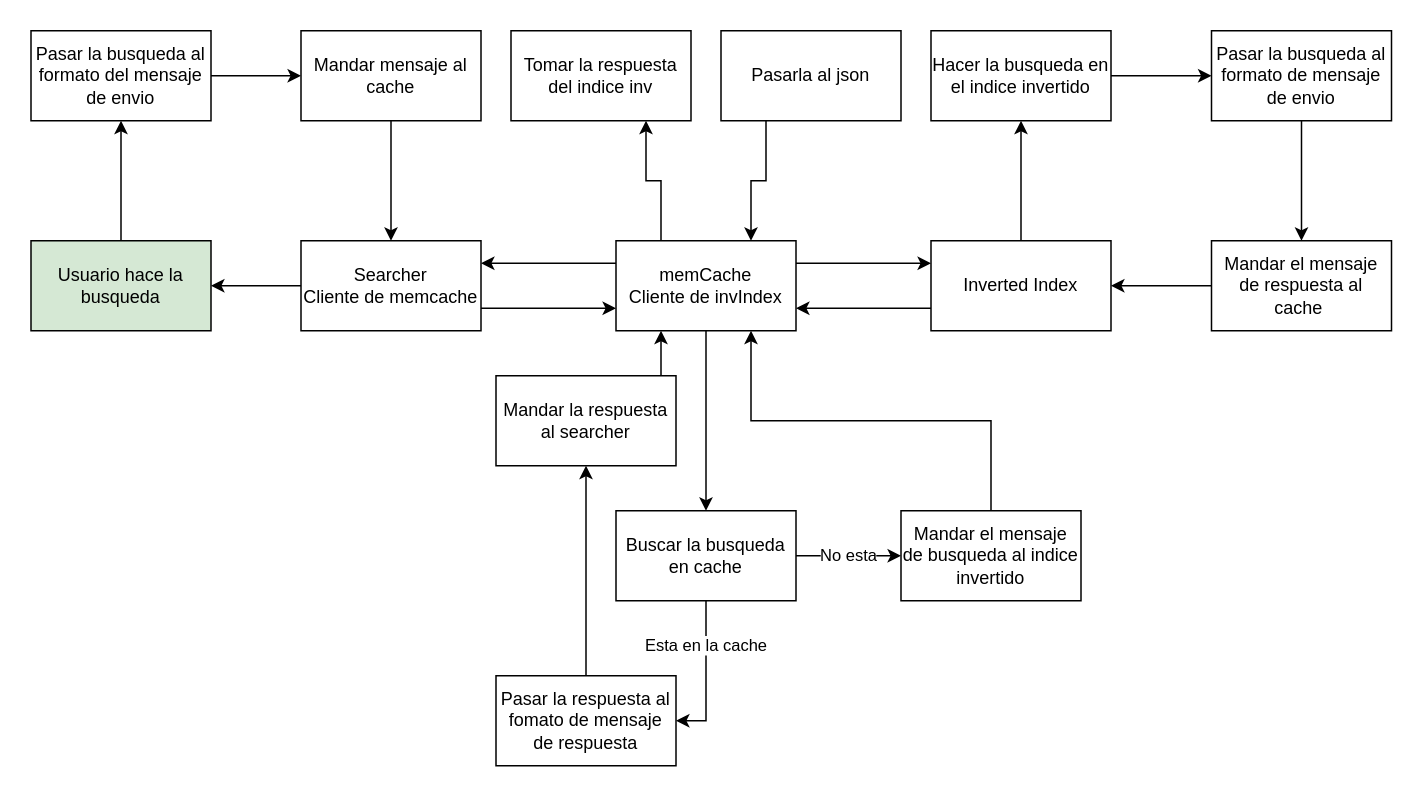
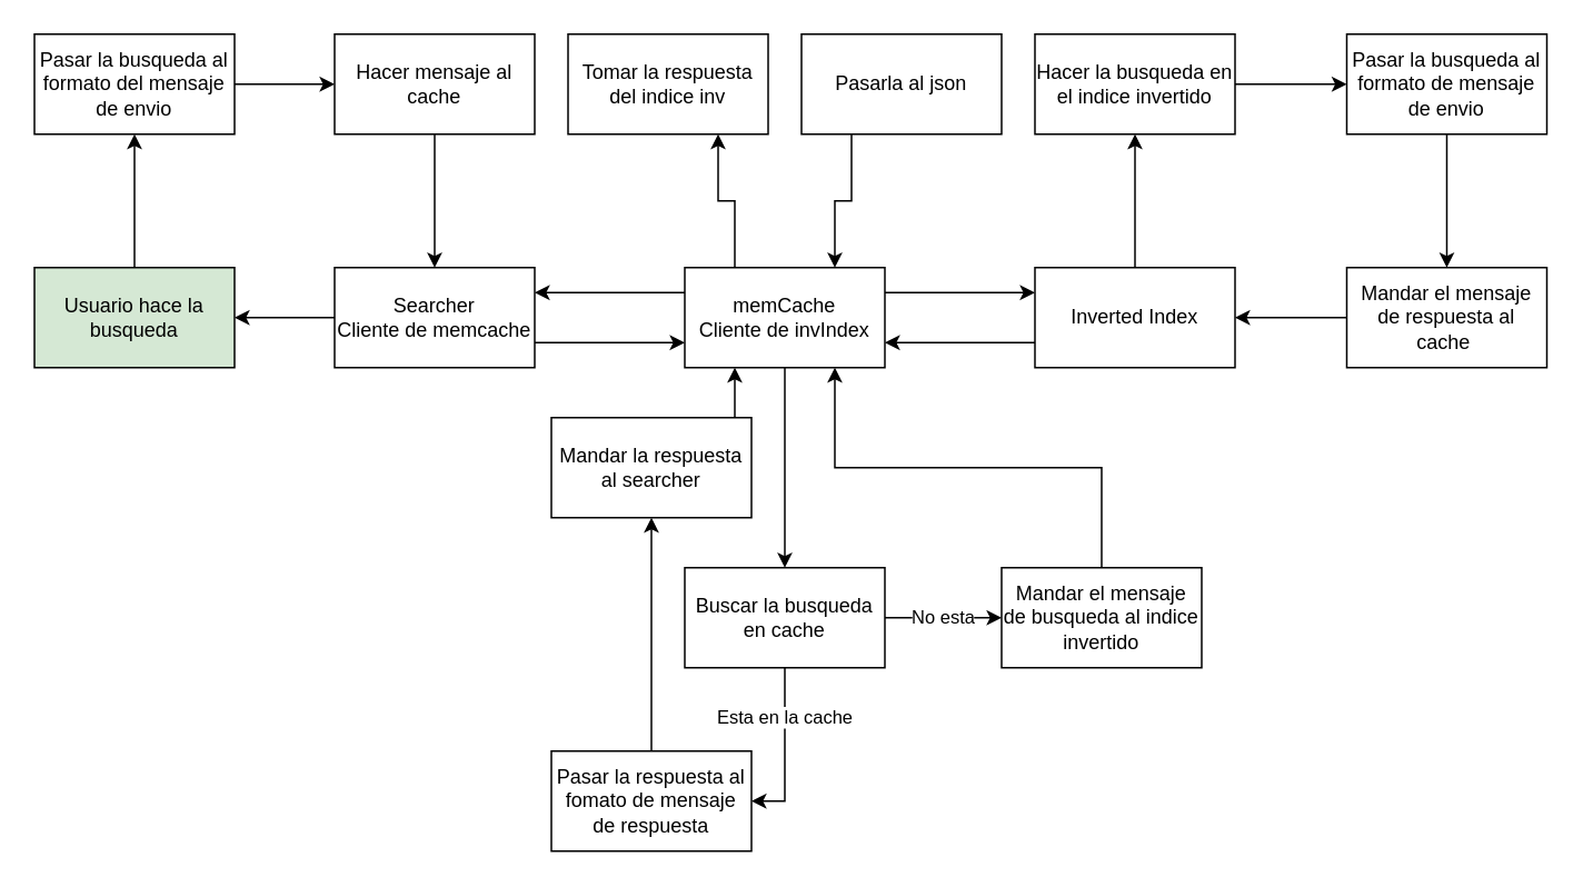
  <mxCell id="0" />
  <mxCell id="1" parent="0" />
  <mxCell id="2" style="edgeStyle=orthogonalEdgeStyle;rounded=0;orthogonalLoop=1;jettySize=auto;html=1;exitX=0;exitY=0.5;exitDx=0;exitDy=0;entryX=1;entryY=0.5;entryDx=0;entryDy=0;" edge="1" parent="1" source="4" target="6"><mxGeometry relative="1" as="geometry" /></mxCell>
  <mxCell id="3" style="edgeStyle=orthogonalEdgeStyle;rounded=0;orthogonalLoop=1;jettySize=auto;html=1;exitX=1;exitY=0.75;exitDx=0;exitDy=0;entryX=0;entryY=0.75;entryDx=0;entryDy=0;" edge="1" parent="1" source="4" target="15"><mxGeometry relative="1" as="geometry" /></mxCell>
  <mxCell id="4" value="Searcher&lt;br&gt;Cliente de memcache" style="rounded=0;whiteSpace=wrap;html=1;" vertex="1" parent="1"><mxGeometry x="200" y="160" width="120" height="60" as="geometry" /></mxCell>
  <mxCell id="5" style="edgeStyle=orthogonalEdgeStyle;rounded=0;orthogonalLoop=1;jettySize=auto;html=1;exitX=0.5;exitY=0;exitDx=0;exitDy=0;entryX=0.5;entryY=1;entryDx=0;entryDy=0;" edge="1" parent="1" source="6" target="8"><mxGeometry relative="1" as="geometry" /></mxCell>
  <mxCell id="6" value="Usuario hace la busqueda" style="rounded=0;whiteSpace=wrap;html=1;fillColor=#d5e8d4;" vertex="1" parent="1"><mxGeometry x="20" y="160" width="120" height="60" as="geometry" /></mxCell>
  <mxCell id="7" style="edgeStyle=orthogonalEdgeStyle;rounded=0;orthogonalLoop=1;jettySize=auto;html=1;exitX=1;exitY=0.5;exitDx=0;exitDy=0;entryX=0;entryY=0.5;entryDx=0;entryDy=0;" edge="1" parent="1" source="8" target="10"><mxGeometry relative="1" as="geometry" /></mxCell>
  <mxCell id="8" value="Pasar la busqueda al formato del mensaje de envio" style="rounded=0;whiteSpace=wrap;html=1;" vertex="1" parent="1"><mxGeometry x="20" y="20" width="120" height="60" as="geometry" /></mxCell>
  <mxCell id="9" style="edgeStyle=orthogonalEdgeStyle;rounded=0;orthogonalLoop=1;jettySize=auto;html=1;exitX=0.5;exitY=1;exitDx=0;exitDy=0;entryX=0.5;entryY=0;entryDx=0;entryDy=0;" edge="1" parent="1" source="10" target="4"><mxGeometry relative="1" as="geometry" /></mxCell>
- <mxCell id="10" value="Mandar mensaje al cache" style="rounded=0;whiteSpace=wrap;html=1;" vertex="1" parent="1"><mxGeometry x="200" y="20" width="120" height="60" as="geometry" /></mxCell>
+ <mxCell id="10" value="Hacer mensaje al cache" style="rounded=0;whiteSpace=wrap;html=1;" vertex="1" parent="1"><mxGeometry x="200" y="20" width="120" height="60" as="geometry" /></mxCell>
  <mxCell id="11" style="edgeStyle=orthogonalEdgeStyle;rounded=0;orthogonalLoop=1;jettySize=auto;html=1;exitX=0.5;exitY=1;exitDx=0;exitDy=0;entryX=0.5;entryY=0;entryDx=0;entryDy=0;" edge="1" parent="1" source="15" target="18"><mxGeometry relative="1" as="geometry" /></mxCell>
  <mxCell id="12" style="edgeStyle=orthogonalEdgeStyle;rounded=0;orthogonalLoop=1;jettySize=auto;html=1;exitX=0;exitY=0.25;exitDx=0;exitDy=0;entryX=1;entryY=0.25;entryDx=0;entryDy=0;" edge="1" parent="1" source="15" target="4"><mxGeometry relative="1" as="geometry" /></mxCell>
  <mxCell id="13" style="edgeStyle=orthogonalEdgeStyle;rounded=0;orthogonalLoop=1;jettySize=auto;html=1;exitX=1;exitY=0.25;exitDx=0;exitDy=0;entryX=0;entryY=0.25;entryDx=0;entryDy=0;" edge="1" parent="1" source="15" target="27"><mxGeometry relative="1" as="geometry" /></mxCell>
  <mxCell id="14" style="edgeStyle=orthogonalEdgeStyle;rounded=0;orthogonalLoop=1;jettySize=auto;html=1;exitX=0.25;exitY=0;exitDx=0;exitDy=0;entryX=0.75;entryY=1;entryDx=0;entryDy=0;" edge="1" parent="1" source="15" target="34"><mxGeometry relative="1" as="geometry" /></mxCell>
  <mxCell id="15" value="memCache&lt;br&gt;Cliente de invIndex" style="rounded=0;whiteSpace=wrap;html=1;" vertex="1" parent="1"><mxGeometry x="410" y="160" width="120" height="60" as="geometry" /></mxCell>
  <mxCell id="16" value="Esta en la cache" style="edgeStyle=orthogonalEdgeStyle;rounded=0;orthogonalLoop=1;jettySize=auto;html=1;exitX=0.5;exitY=1;exitDx=0;exitDy=0;entryX=1;entryY=0.5;entryDx=0;entryDy=0;" edge="1" parent="1" source="18" target="20"><mxGeometry x="-0.4" relative="1" as="geometry"><mxPoint x="660" y="310" as="targetPoint" /><mxPoint as="offset" /></mxGeometry></mxCell>
  <mxCell id="17" value="No esta" style="edgeStyle=orthogonalEdgeStyle;rounded=0;orthogonalLoop=1;jettySize=auto;html=1;exitX=1;exitY=0.5;exitDx=0;exitDy=0;entryX=0;entryY=0.5;entryDx=0;entryDy=0;" edge="1" parent="1" source="18" target="24"><mxGeometry relative="1" as="geometry" /></mxCell>
  <mxCell id="18" value="Buscar la busqueda en cache" style="rounded=0;whiteSpace=wrap;html=1;" vertex="1" parent="1"><mxGeometry x="410" y="340" width="120" height="60" as="geometry" /></mxCell>
  <mxCell id="19" style="edgeStyle=orthogonalEdgeStyle;rounded=0;orthogonalLoop=1;jettySize=auto;html=1;exitX=0.5;exitY=0;exitDx=0;exitDy=0;entryX=0.5;entryY=1;entryDx=0;entryDy=0;" edge="1" parent="1" source="20" target="22"><mxGeometry relative="1" as="geometry" /></mxCell>
  <mxCell id="20" value="Pasar la respuesta al fomato de mensaje de respuesta" style="rounded=0;whiteSpace=wrap;html=1;" vertex="1" parent="1"><mxGeometry x="330" y="450" width="120" height="60" as="geometry" /></mxCell>
  <mxCell id="21" style="edgeStyle=orthogonalEdgeStyle;rounded=0;orthogonalLoop=1;jettySize=auto;html=1;exitX=0.75;exitY=0;exitDx=0;exitDy=0;entryX=0.25;entryY=1;entryDx=0;entryDy=0;" edge="1" parent="1" source="22" target="15"><mxGeometry relative="1" as="geometry" /></mxCell>
  <mxCell id="22" value="Mandar la respuesta al searcher" style="rounded=0;whiteSpace=wrap;html=1;" vertex="1" parent="1"><mxGeometry x="330" y="250" width="120" height="60" as="geometry" /></mxCell>
  <mxCell id="23" style="edgeStyle=orthogonalEdgeStyle;rounded=0;orthogonalLoop=1;jettySize=auto;html=1;exitX=0.5;exitY=0;exitDx=0;exitDy=0;entryX=0.75;entryY=1;entryDx=0;entryDy=0;" edge="1" parent="1" source="24" target="15"><mxGeometry relative="1" as="geometry" /></mxCell>
  <mxCell id="24" value="Mandar el mensaje de busqueda al indice invertido" style="rounded=0;whiteSpace=wrap;html=1;" vertex="1" parent="1"><mxGeometry x="600" y="340" width="120" height="60" as="geometry" /></mxCell>
  <mxCell id="25" style="edgeStyle=orthogonalEdgeStyle;rounded=0;orthogonalLoop=1;jettySize=auto;html=1;exitX=0;exitY=0.75;exitDx=0;exitDy=0;entryX=1;entryY=0.75;entryDx=0;entryDy=0;" edge="1" parent="1" source="27" target="15"><mxGeometry relative="1" as="geometry" /></mxCell>
  <mxCell id="26" style="edgeStyle=orthogonalEdgeStyle;rounded=0;orthogonalLoop=1;jettySize=auto;html=1;exitX=0.5;exitY=0;exitDx=0;exitDy=0;entryX=0.5;entryY=1;entryDx=0;entryDy=0;" edge="1" parent="1" source="27" target="29"><mxGeometry relative="1" as="geometry"><Array as="points"><mxPoint x="680" y="140" /><mxPoint x="680" y="140" /></Array></mxGeometry></mxCell>
  <mxCell id="27" value="Inverted Index" style="rounded=0;whiteSpace=wrap;html=1;" vertex="1" parent="1"><mxGeometry x="620" y="160" width="120" height="60" as="geometry" /></mxCell>
  <mxCell id="28" style="edgeStyle=orthogonalEdgeStyle;rounded=0;orthogonalLoop=1;jettySize=auto;html=1;exitX=1;exitY=0.5;exitDx=0;exitDy=0;entryX=0;entryY=0.5;entryDx=0;entryDy=0;" edge="1" parent="1" source="29" target="31"><mxGeometry relative="1" as="geometry" /></mxCell>
  <mxCell id="29" value="Hacer la busqueda en el indice invertido" style="rounded=0;whiteSpace=wrap;html=1;" vertex="1" parent="1"><mxGeometry x="620" y="20" width="120" height="60" as="geometry" /></mxCell>
  <mxCell id="30" style="edgeStyle=orthogonalEdgeStyle;rounded=0;orthogonalLoop=1;jettySize=auto;html=1;exitX=0.5;exitY=1;exitDx=0;exitDy=0;entryX=0.5;entryY=0;entryDx=0;entryDy=0;" edge="1" parent="1" source="31" target="33"><mxGeometry relative="1" as="geometry" /></mxCell>
  <mxCell id="31" value="Pasar la busqueda al formato de mensaje de envio" style="rounded=0;whiteSpace=wrap;html=1;" vertex="1" parent="1"><mxGeometry x="807" y="20" width="120" height="60" as="geometry" /></mxCell>
  <mxCell id="32" style="edgeStyle=orthogonalEdgeStyle;rounded=0;orthogonalLoop=1;jettySize=auto;html=1;exitX=0;exitY=0.5;exitDx=0;exitDy=0;entryX=1;entryY=0.5;entryDx=0;entryDy=0;" edge="1" parent="1" source="33" target="27"><mxGeometry relative="1" as="geometry" /></mxCell>
  <mxCell id="33" value="Mandar el mensaje de respuesta al cache&amp;nbsp;" style="rounded=0;whiteSpace=wrap;html=1;" vertex="1" parent="1"><mxGeometry x="807" y="160" width="120" height="60" as="geometry" /></mxCell>
  <mxCell id="34" value="Tomar la respuesta del indice inv" style="rounded=0;whiteSpace=wrap;html=1;" vertex="1" parent="1"><mxGeometry x="340" y="20" width="120" height="60" as="geometry" /></mxCell>
  <mxCell id="35" style="edgeStyle=orthogonalEdgeStyle;rounded=0;orthogonalLoop=1;jettySize=auto;html=1;exitX=0.25;exitY=1;exitDx=0;exitDy=0;entryX=0.75;entryY=0;entryDx=0;entryDy=0;" edge="1" parent="1" source="36" target="15"><mxGeometry relative="1" as="geometry" /></mxCell>
  <mxCell id="36" value="Pasarla al json" style="rounded=0;whiteSpace=wrap;html=1;" vertex="1" parent="1"><mxGeometry x="480" y="20" width="120" height="60" as="geometry" /></mxCell>
